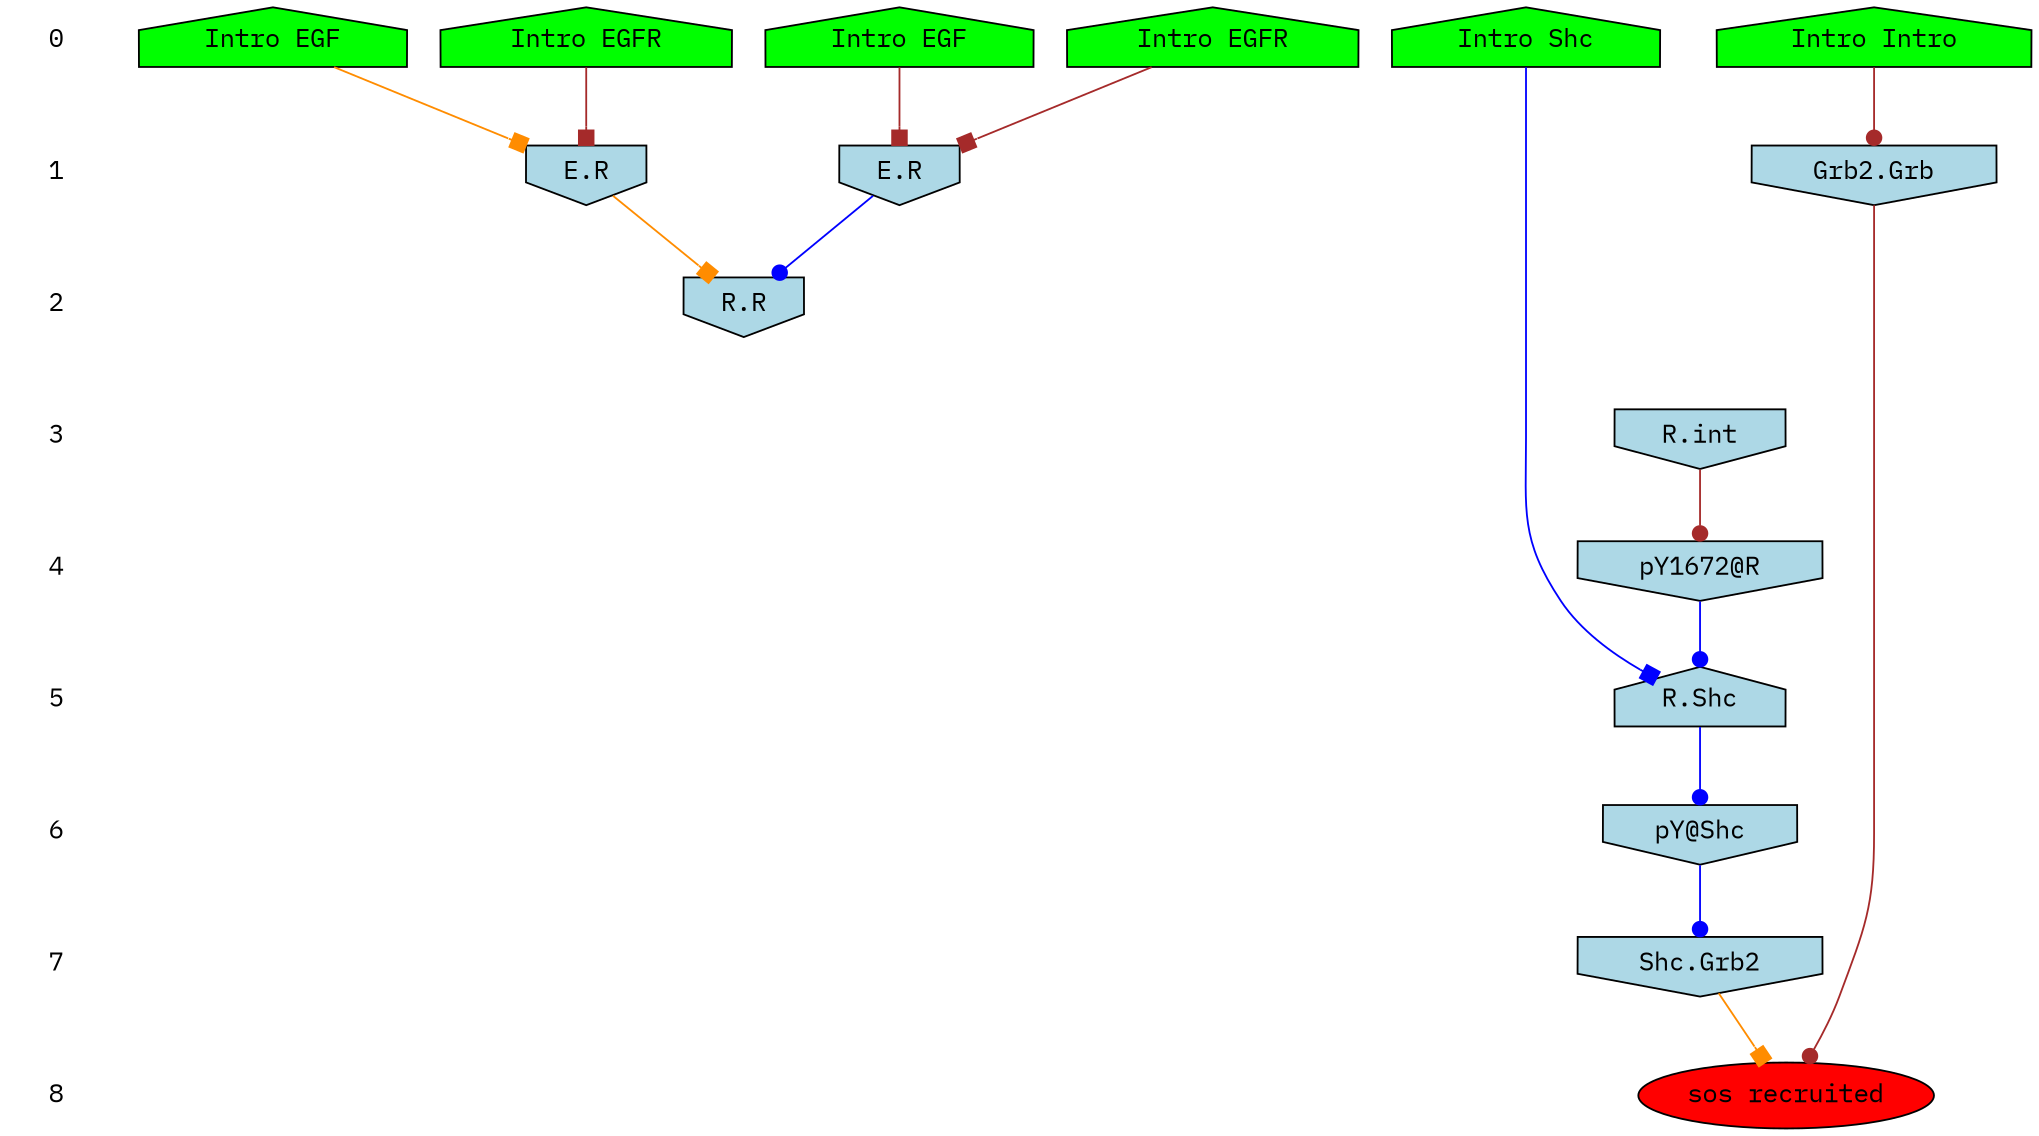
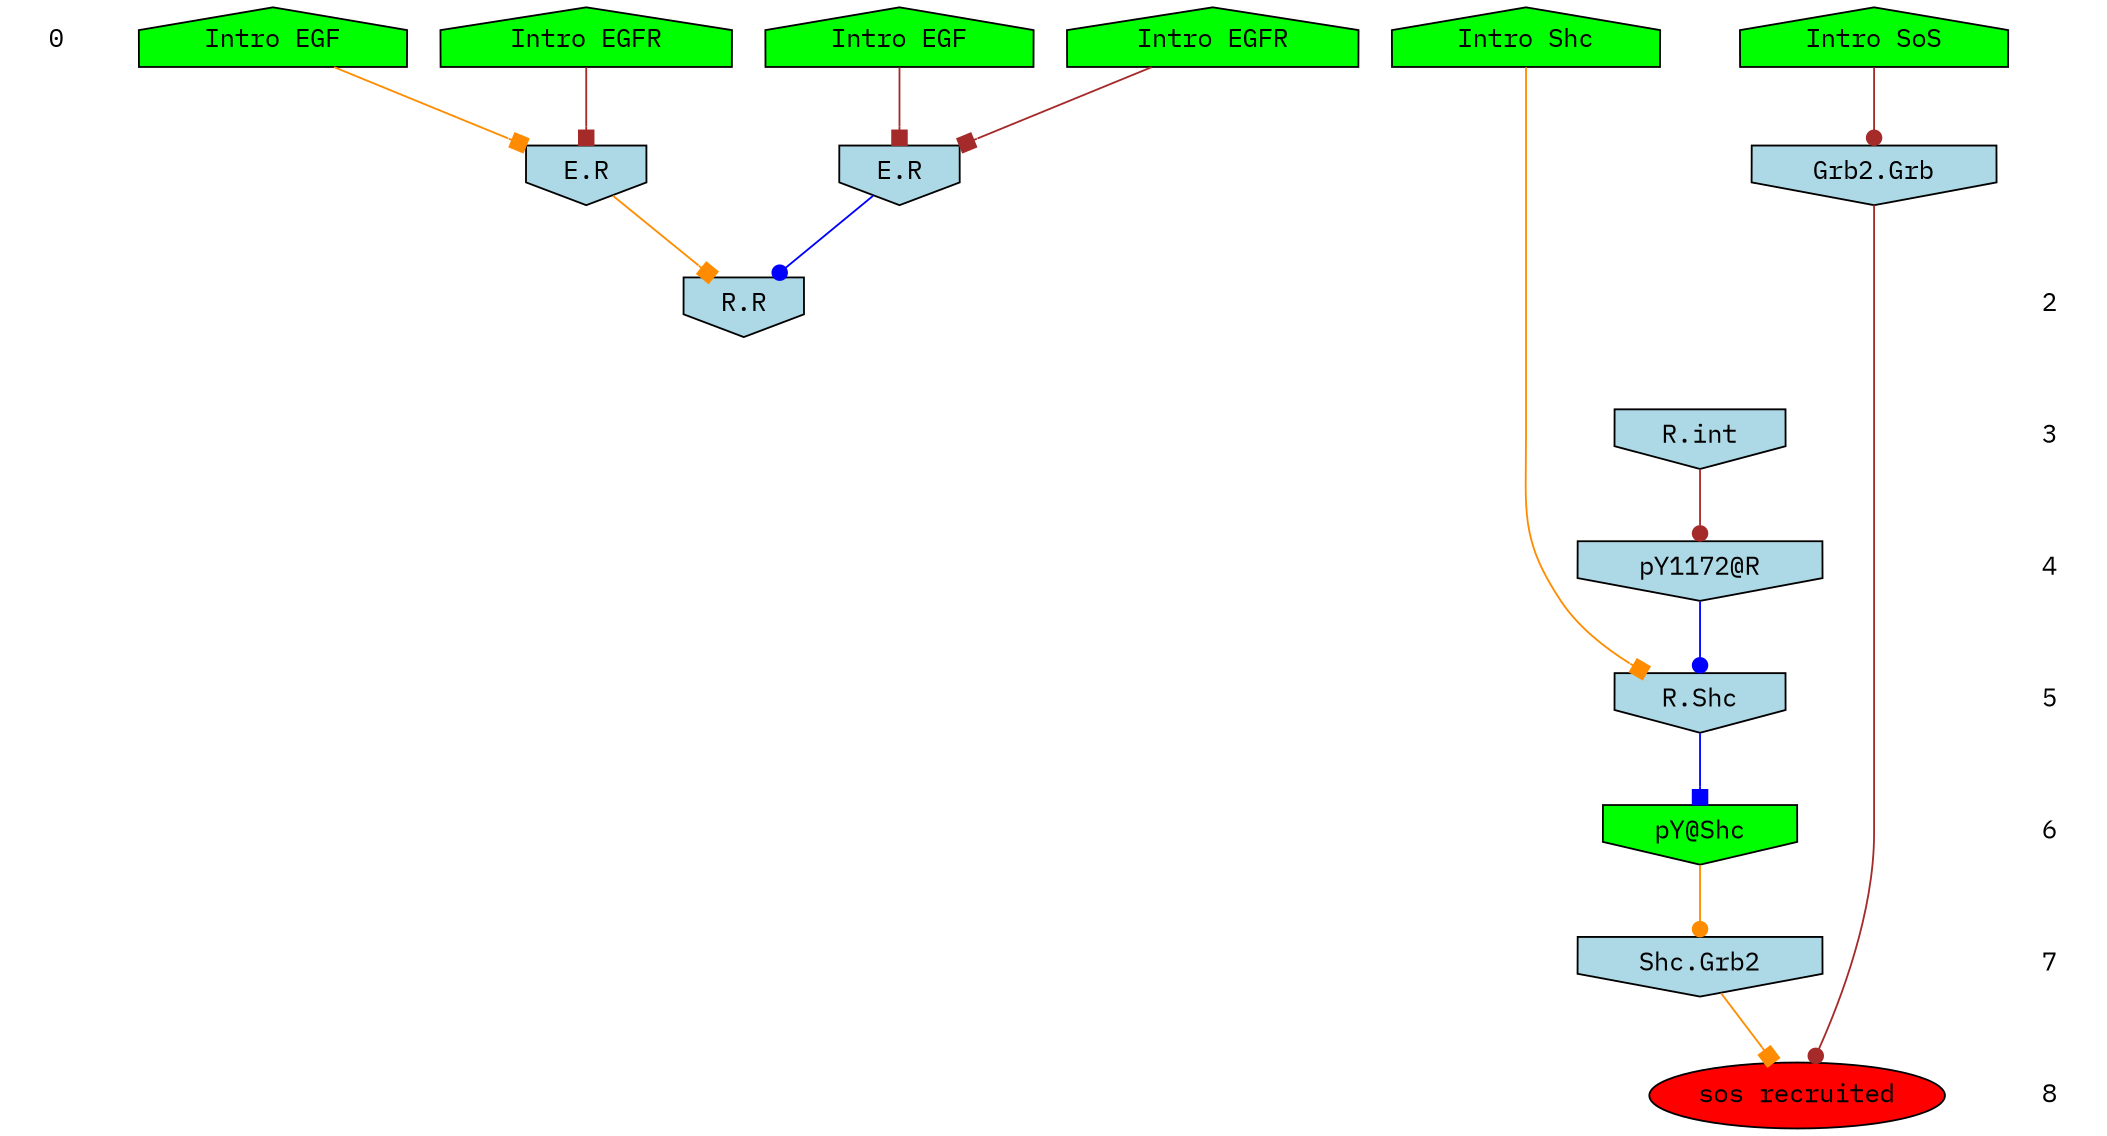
  digraph {
    fontname="IBM Plex Mono"
    ranksep=.5
    node [fontname="IBM Plex Mono" shape=plaintext style=filled]
    edge [fontname="IBM Plex Mono"]
    0 [style=""]
    n2 [fillcolor=green label="Intro EGF" shape=house]
    n3 [fillcolor=green label="Intro EGF" shape=house]
    n4 [fillcolor=green label="Intro EGFR" shape=house]
    n5 [fillcolor=green label="Intro EGFR" shape=house]
    n6 [fillcolor=green label="Intro Shc" shape=house]
-   n7 [fillcolor=green label="Intro Intro" shape=house]
-   1 [style=""]
+   n7 [fillcolor=green label="Intro SoS" shape=house]
    n9 [fillcolor=lightblue label="E.R" shape=invhouse]
    n10 [fillcolor=lightblue label="E.R" shape=invhouse]
    n11 [fillcolor=lightblue label="Grb2.Grb" shape=invhouse]
    2 [style=""]
    n13 [fillcolor=lightblue label="R.R" shape=invhouse]
    3 [style=""]
    n15 [fillcolor=lightblue label="R.int" shape=invhouse]
    4 [style=""]
-   n17 [fillcolor=lightblue label="pY1672@R" shape=invhouse]
+   n17 [fillcolor=lightblue label="pY1172@R" shape=invhouse]
    5 [style=""]
-   n19 [fillcolor=lightblue label="R.Shc" shape=house]
+   n19 [fillcolor=lightblue label="R.Shc" shape=invhouse]
    6 [style=""]
-   n21 [fillcolor=lightblue label="pY@Shc" shape=invhouse]
+   n21 [fillcolor=green label="pY@Shc" shape=invhouse]
    7 [style=""]
    n23 [fillcolor=lightblue label="Shc.Grb2" shape=invhouse]
    8 [style=""]
    n25 [fillcolor=red label="sos recruited" shape=""]
    subgraph sub_1 {
      rank=same
      0
      n2
      n3
      n4
      n5
      n6
      n7
    }
    subgraph sub_2 {
      rank=same
-     1
      n9
      n10
      n11
    }
    subgraph sub_3 {
      rank=same
      2
      n13
    }
    subgraph sub_4 {
      rank=same
      3
      n15
    }
    subgraph sub_5 {
      rank=same
      4
      n17
    }
    subgraph sub_6 {
      rank=same
      5
      n19
    }
    subgraph sub_7 {
      rank=same
      6
      n21
    }
    subgraph sub_8 {
      rank=same
      7
      n23
    }
    subgraph sub_9 {
      rank=same
      8
      n25
    }
-   0 -> 1 [style=invis]
    n2 -> n10 [arrowhead=box color=darkorange]
    n3 -> n9 [arrowhead=box color=brown]
    n4 -> n10 [arrowhead=box color=brown]
    n5 -> n9 [arrowhead=box color=brown]
-   n6 -> n19 [arrowhead=box color=blue]
+   n6 -> n19 [arrowhead=box color=darkorange]
    n7 -> n11 [arrowhead=dot color=brown]
-   1 -> 2 [style=invis]
    n9 -> n13 [arrowhead=dot color=blue]
    n10 -> n13 [arrowhead=box color=darkorange]
    n11 -> n25 [arrowhead=dot color=brown]
    2 -> 3 [style=invis]
    3 -> 4 [style=invis]
    n15 -> n17 [arrowhead=dot color=brown]
    4 -> 5 [style=invis]
    n17 -> n19 [arrowhead=dot color=blue]
    5 -> 6 [style=invis]
-   n19 -> n21 [arrowhead=dot color=blue]
+   n19 -> n21 [arrowhead=box color=blue]
    6 -> 7 [style=invis]
-   n21 -> n23 [arrowhead=dot color=blue]
+   n21 -> n23 [arrowhead=dot color=darkorange]
    7 -> 8 [style=invis]
    n23 -> n25 [arrowhead=box color=darkorange]
  }
